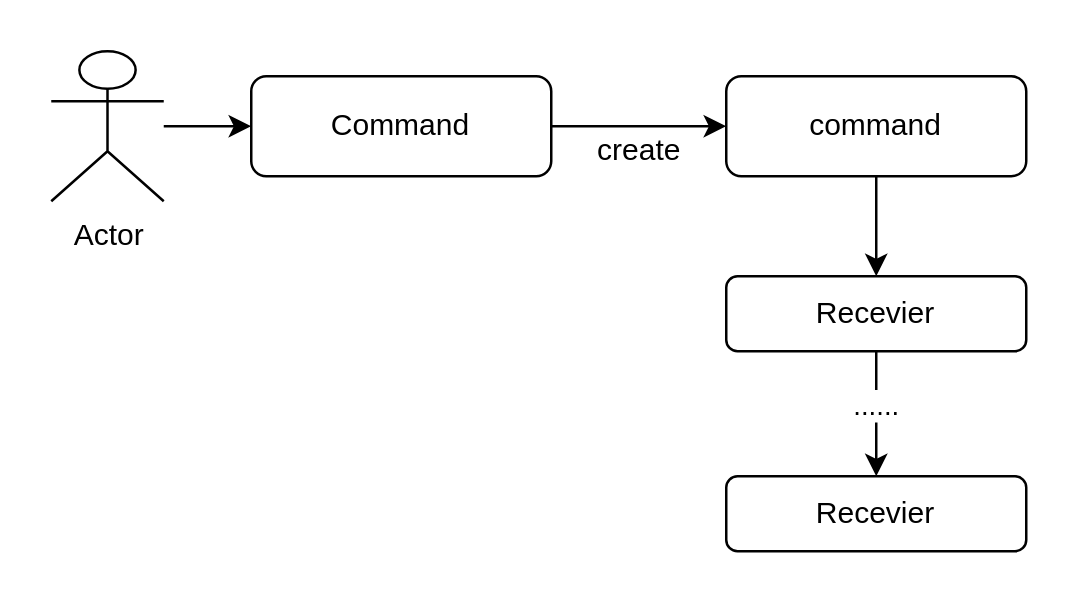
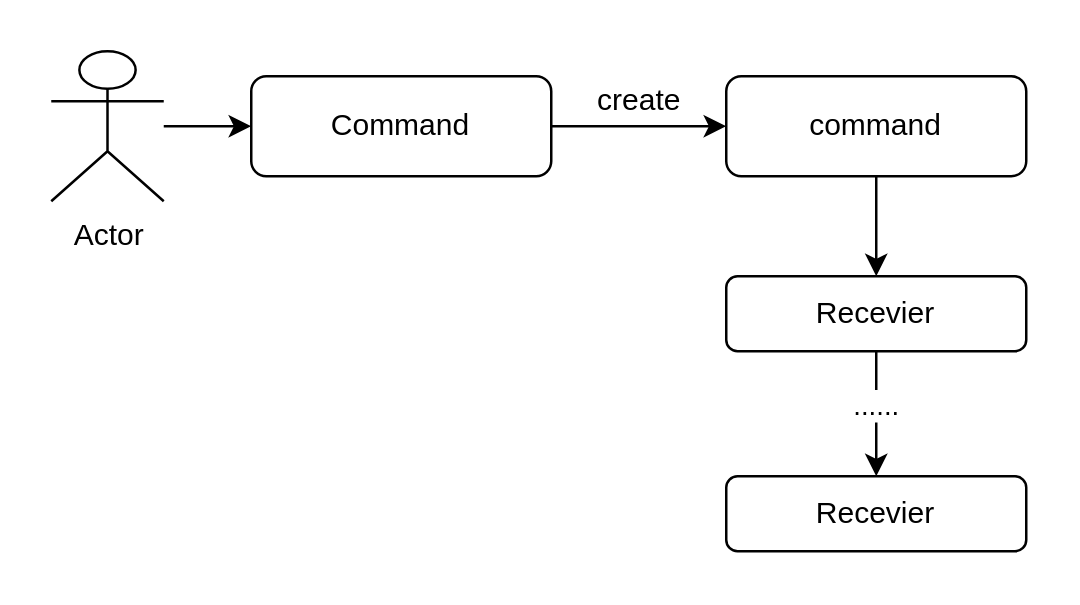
  <mxCell id="0" />
  <mxCell id="1" parent="0" />
  <mxCell id="2" style="edgeStyle=none;html=1;entryX=0;entryY=0.5;entryDx=0;entryDy=0;" edge="1" parent="1" source="3" target="5"><mxGeometry relative="1" as="geometry" /></mxCell>
  <mxCell id="3" value="Command" style="rounded=1;whiteSpace=wrap;html=1;" vertex="1" parent="1"><mxGeometry x="100" y="30" width="120" height="40" as="geometry" /></mxCell>
  <mxCell id="4" style="edgeStyle=none;html=1;entryX=0.5;entryY=0;entryDx=0;entryDy=0;" edge="1" parent="1" source="5" target="11"><mxGeometry relative="1" as="geometry"><mxPoint x="350" y="120" as="targetPoint" /></mxGeometry></mxCell>
  <mxCell id="5" value="command" style="rounded=1;whiteSpace=wrap;html=1;" vertex="1" parent="1"><mxGeometry x="290" y="30" width="120" height="40" as="geometry" /></mxCell>
  <mxCell id="6" style="edgeStyle=none;html=1;entryX=0;entryY=0.5;entryDx=0;entryDy=0;" edge="1" parent="1" source="7" target="3"><mxGeometry relative="1" as="geometry" /></mxCell>
  <mxCell id="7" value="Actor" style="shape=umlActor;verticalLabelPosition=bottom;verticalAlign=top;html=1;outlineConnect=0;" vertex="1" parent="1"><mxGeometry x="20" y="20" width="45" height="60" as="geometry" /></mxCell>
- <mxCell id="8" value="create" style="text;html=1;align=center;verticalAlign=middle;resizable=0;points=[];autosize=1;strokeColor=none;fillColor=none;" vertex="1" parent="1"><mxGeometry x="230" y="50" width="50" height="20" as="geometry" /></mxCell>
+ <mxCell id="8" value="create" style="text;html=1;align=center;verticalAlign=middle;resizable=0;points=[];autosize=1;strokeColor=none;fillColor=none;" vertex="1" parent="1"><mxGeometry x="230" y="30" width="50" height="20" as="geometry" /></mxCell>
  <mxCell id="9" style="edgeStyle=none;html=1;entryX=0.5;entryY=0;entryDx=0;entryDy=0;" edge="1" parent="1" source="11" target="12"><mxGeometry relative="1" as="geometry" /></mxCell>
  <mxCell id="10" value="......" style="edgeLabel;html=1;align=center;verticalAlign=middle;resizable=0;points=[];" vertex="1" connectable="0" parent="9"><mxGeometry x="0.513" relative="1" as="geometry"><mxPoint x="-1" y="-17" as="offset" /></mxGeometry></mxCell>
  <mxCell id="11" value="Recevier" style="rounded=1;whiteSpace=wrap;html=1;" vertex="1" parent="1"><mxGeometry x="290" y="110" width="120" height="30" as="geometry" /></mxCell>
  <mxCell id="12" value="Recevier" style="rounded=1;whiteSpace=wrap;html=1;" vertex="1" parent="1"><mxGeometry x="290" y="190" width="120" height="30" as="geometry" /></mxCell>
